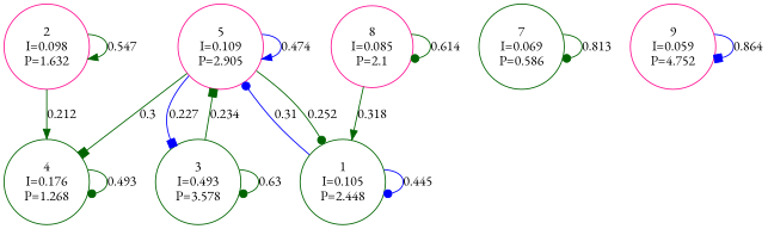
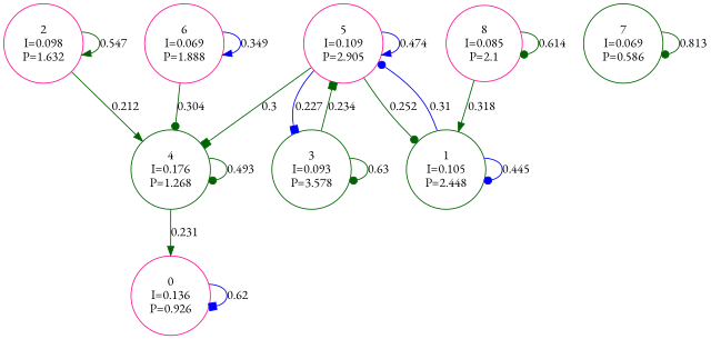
  digraph {
    fontname="EB Garamond"
    node [color=deeppink fontname="EB Garamond" shape=circle]
    edge [arrowhead=dot color=darkgreen fontname="EB Garamond"]
+   n1 [label="0\nI=0.136\nP=0.926"]
    n2 [color=darkgreen label="4\nI=0.176\nP=1.268"]
    n3 [color=darkgreen label="1\nI=0.105\nP=2.448"]
    n4 [label="5\nI=0.109\nP=2.905"]
-   n5 [color=darkgreen label="3\nI=0.493\nP=3.578"]
+   n5 [color=darkgreen label="3\nI=0.093\nP=3.578"]
    n6 [label="2\nI=0.098\nP=1.632"]
+   n7 [label="6\nI=0.069\nP=1.888"]
    n8 [color=darkgreen label="7\nI=0.069\nP=0.586"]
    n9 [label="8\nI=0.085\nP=2.1"]
-   n10 [label="9\nI=0.059\nP=4.752"]
+   n1 -> n1 [arrowhead=box color=blue label=0.62]
+   n2 -> n1 [arrowhead=normal label=0.231]
    n2 -> n2 [label=0.493]
    n3 -> n3 [color=blue label=0.445]
    n3 -> n4 [color=blue label=0.31]
    n4 -> n2 [arrowhead=box label=0.3]
    n4 -> n3 [label=0.252]
    n4 -> n4 [arrowhead=normal color=blue label=0.474]
    n4 -> n5 [arrowhead=box color=blue label=0.227]
    n5 -> n4 [arrowhead=box label=0.234]
    n5 -> n5 [label=0.63]
    n6 -> n2 [arrowhead=normal label=0.212]
    n6 -> n6 [arrowhead=normal label=0.547]
+   n7 -> n2 [label=0.304]
+   n7 -> n7 [arrowhead=normal color=blue label=0.349]
    n8 -> n8 [label=0.813]
    n9 -> n3 [arrowhead=normal label=0.318]
    n9 -> n9 [label=0.614]
-   n10 -> n10 [arrowhead=box color=blue label=0.864]
  }
